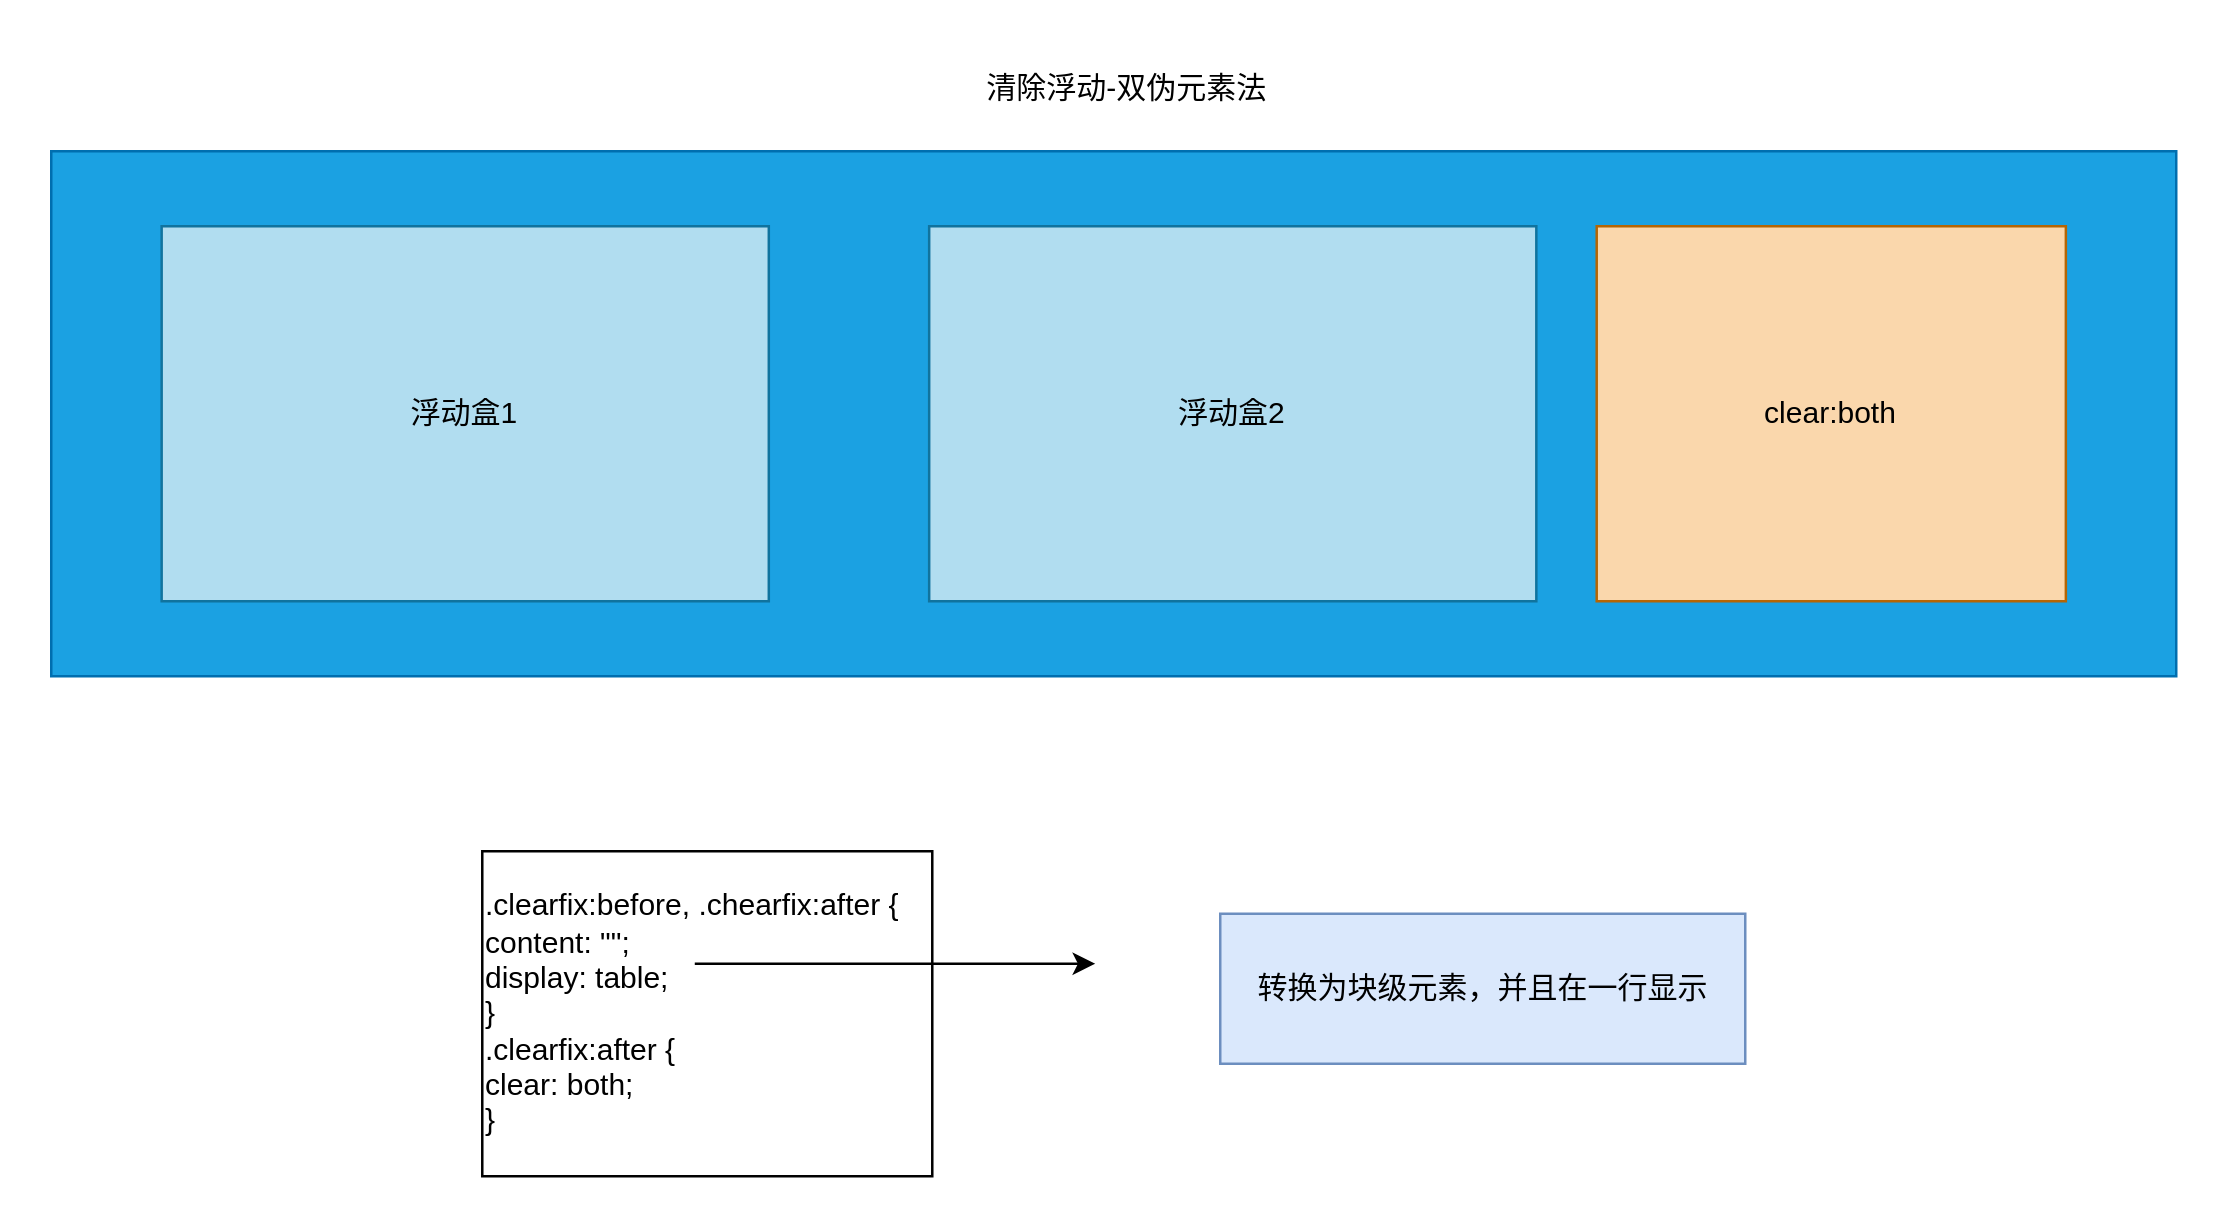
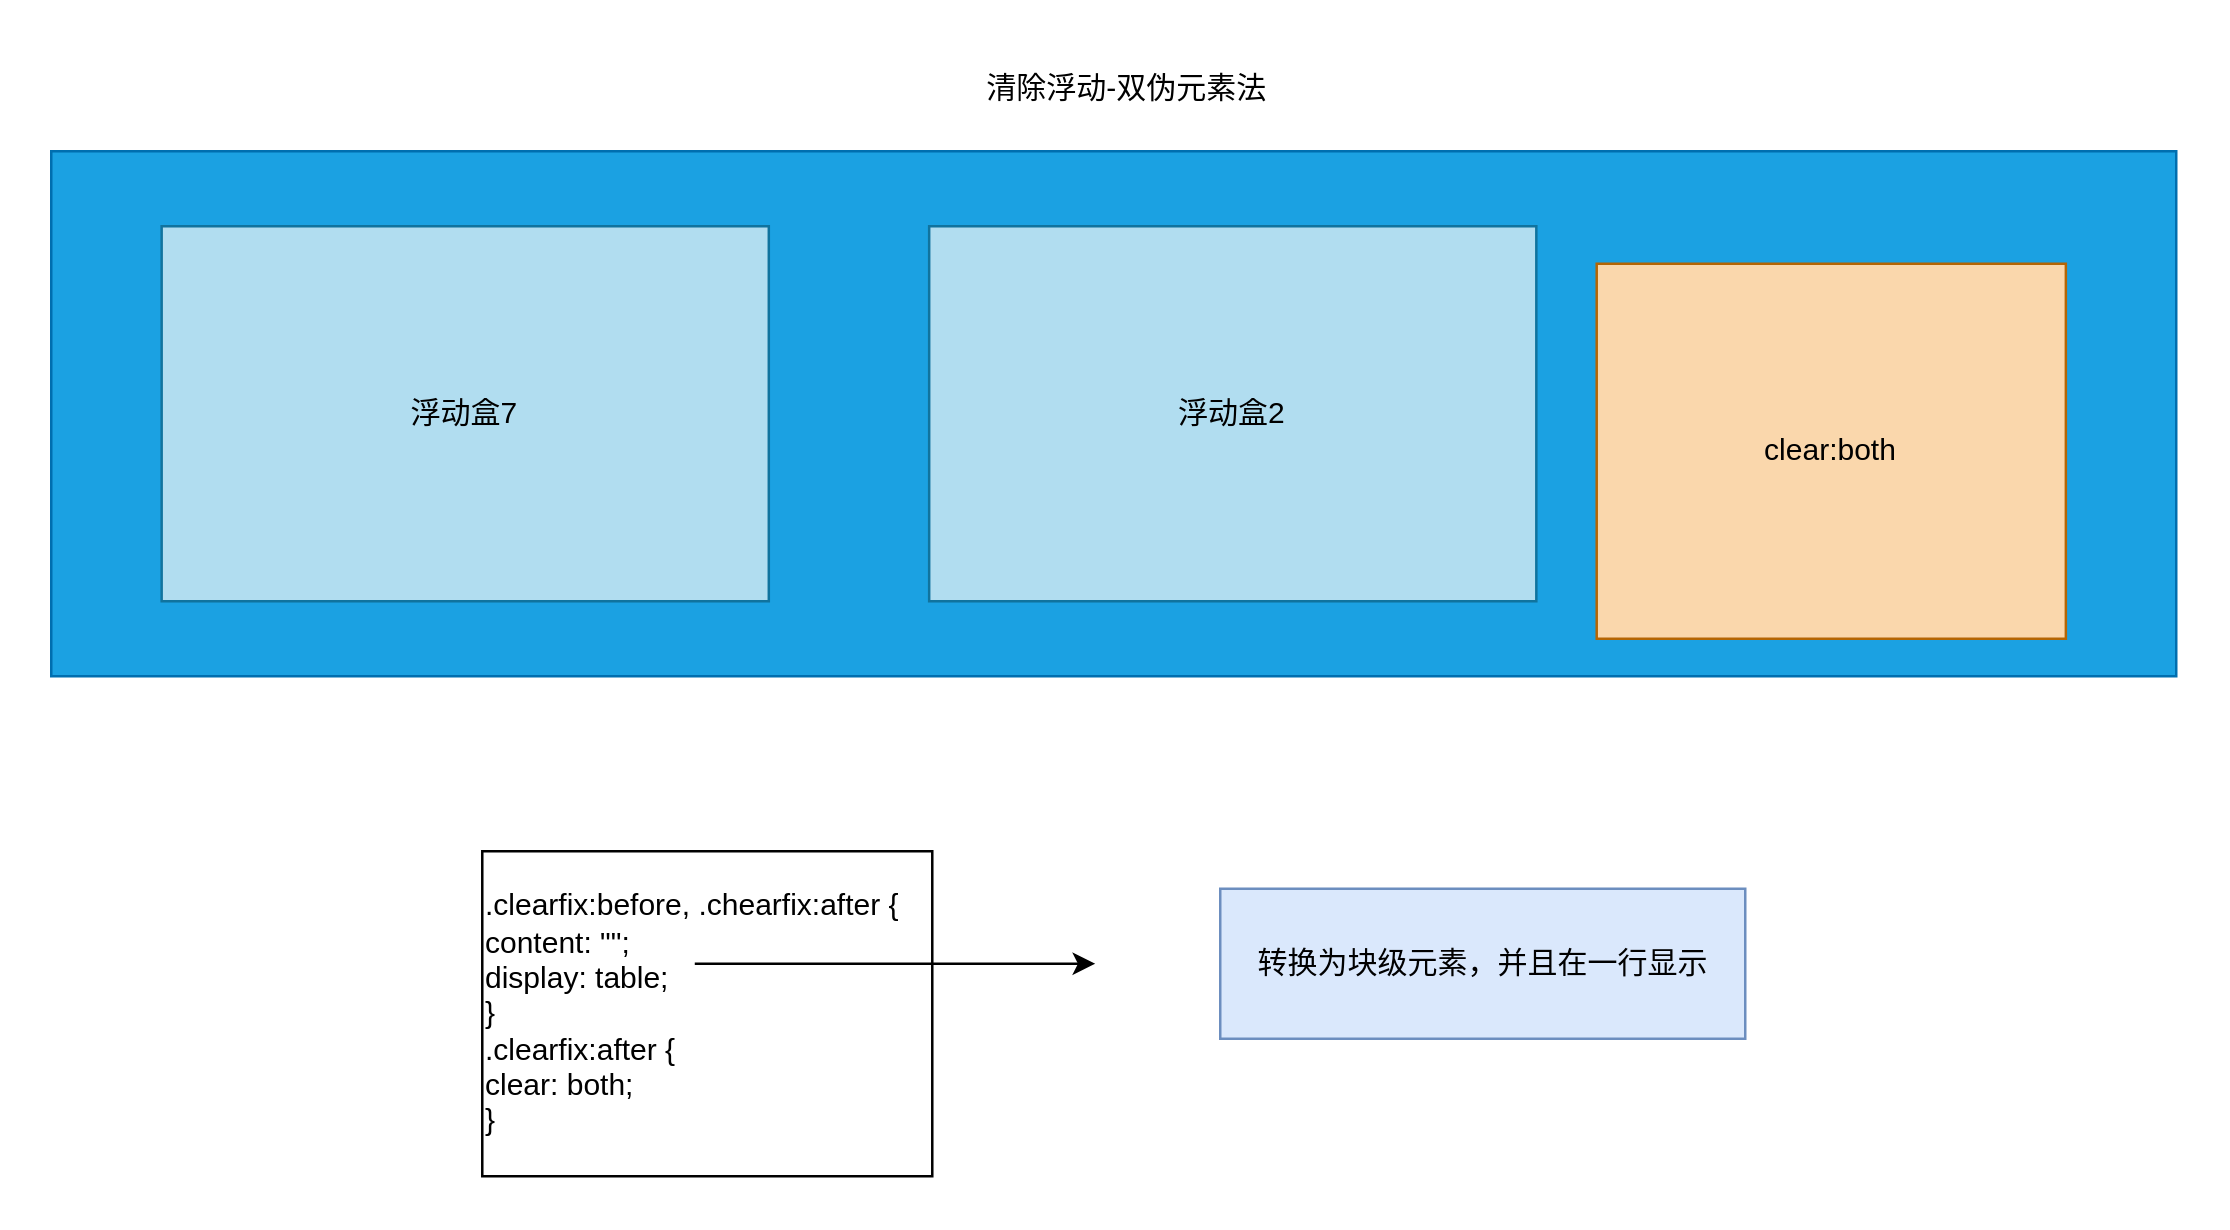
  <mxCell id="0" />
  <mxCell id="1" parent="0" />
  <mxCell id="2" value="清除浮动-双伪元素法" style="text;html=1;align=center;verticalAlign=middle;resizable=0;points=[];autosize=1;strokeColor=none;fillColor=none;container=0;" vertex="1" parent="1"><mxGeometry x="379.805" y="20" width="140" height="30" as="geometry" /></mxCell>
  <mxCell id="3" value="" style="whiteSpace=wrap;html=1;strokeColor=#006EAF;fillColor=#1ba1e2;fontColor=#ffffff;container=0;" vertex="1" parent="1"><mxGeometry x="20" y="60" width="850" height="210" as="geometry" /></mxCell>
- <mxCell id="4" value="浮动盒1" style="whiteSpace=wrap;html=1;strokeColor=#10739e;fillColor=#b1ddf0;container=0;" vertex="1" parent="1"><mxGeometry x="64.156" y="90" width="242.857" height="150" as="geometry" /></mxCell>
+ <mxCell id="4" value="浮动盒7" style="whiteSpace=wrap;html=1;strokeColor=#10739e;fillColor=#b1ddf0;container=0;" vertex="1" parent="1"><mxGeometry x="64.156" y="90" width="242.857" height="150" as="geometry" /></mxCell>
  <mxCell id="5" value="浮动盒2" style="whiteSpace=wrap;html=1;strokeColor=#10739e;fillColor=#b1ddf0;container=0;" vertex="1" parent="1"><mxGeometry x="371.169" y="90" width="242.857" height="150" as="geometry" /></mxCell>
- <mxCell id="6" value="clear:both" style="whiteSpace=wrap;html=1;strokeColor=#b46504;fillColor=#fad7ac;container=0;" vertex="1" parent="1"><mxGeometry x="638.182" y="90" width="187.662" height="150" as="geometry" /></mxCell>
+ <mxCell id="6" value="clear:both" style="whiteSpace=wrap;html=1;strokeColor=#b46504;fillColor=#fad7ac;container=0;" vertex="1" parent="1"><mxGeometry x="638.182" y="105" width="187.662" height="150" as="geometry" /></mxCell>
  <mxCell id="7" value=".clearfix:before, .chearfix:after {&lt;br/&gt; content: &quot;&quot;;&lt;br/&gt; display: table;&lt;br/&gt;}&lt;br/&gt;.clearfix:after {&lt;br/&gt; clear: both;&lt;br/&gt;}" style="whiteSpace=wrap;html=1;align=left;" vertex="1" parent="1"><mxGeometry x="192.41" y="340" width="180" height="130" as="geometry" /></mxCell>
  <mxCell id="8" value="" style="endArrow=classic;html=1;rounded=0;" edge="1" parent="1"><mxGeometry width="50" height="50" relative="1" as="geometry"><mxPoint x="277.41" y="385" as="sourcePoint" /><mxPoint x="437.6" y="385" as="targetPoint" /></mxGeometry></mxCell>
- <mxCell id="9" value="转换为块级元素，并且在一行显示" style="whiteSpace=wrap;html=1;fillColor=#dae8fc;strokeColor=#6c8ebf;" vertex="1" parent="1"><mxGeometry x="487.6" y="365" width="210" height="60" as="geometry" /></mxCell>
+ <mxCell id="9" value="转换为块级元素，并且在一行显示" style="whiteSpace=wrap;html=1;fillColor=#dae8fc;strokeColor=#6c8ebf;" vertex="1" parent="1"><mxGeometry x="487.6" y="355" width="210" height="60" as="geometry" /></mxCell>
